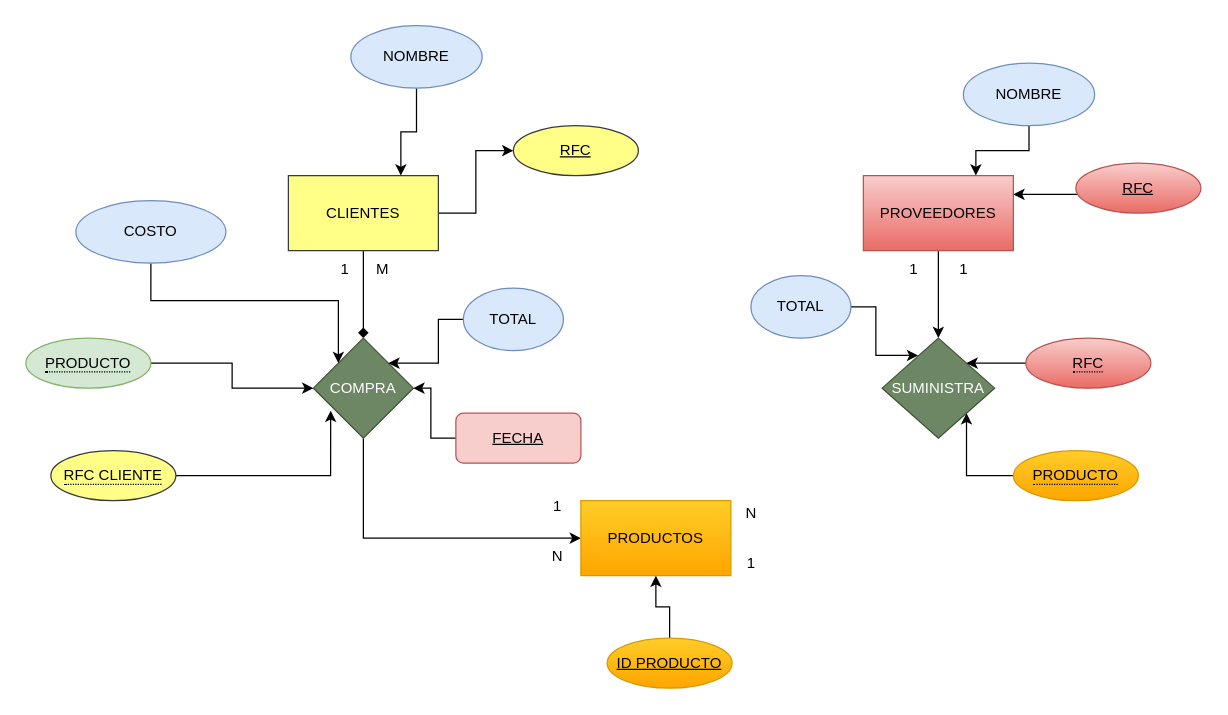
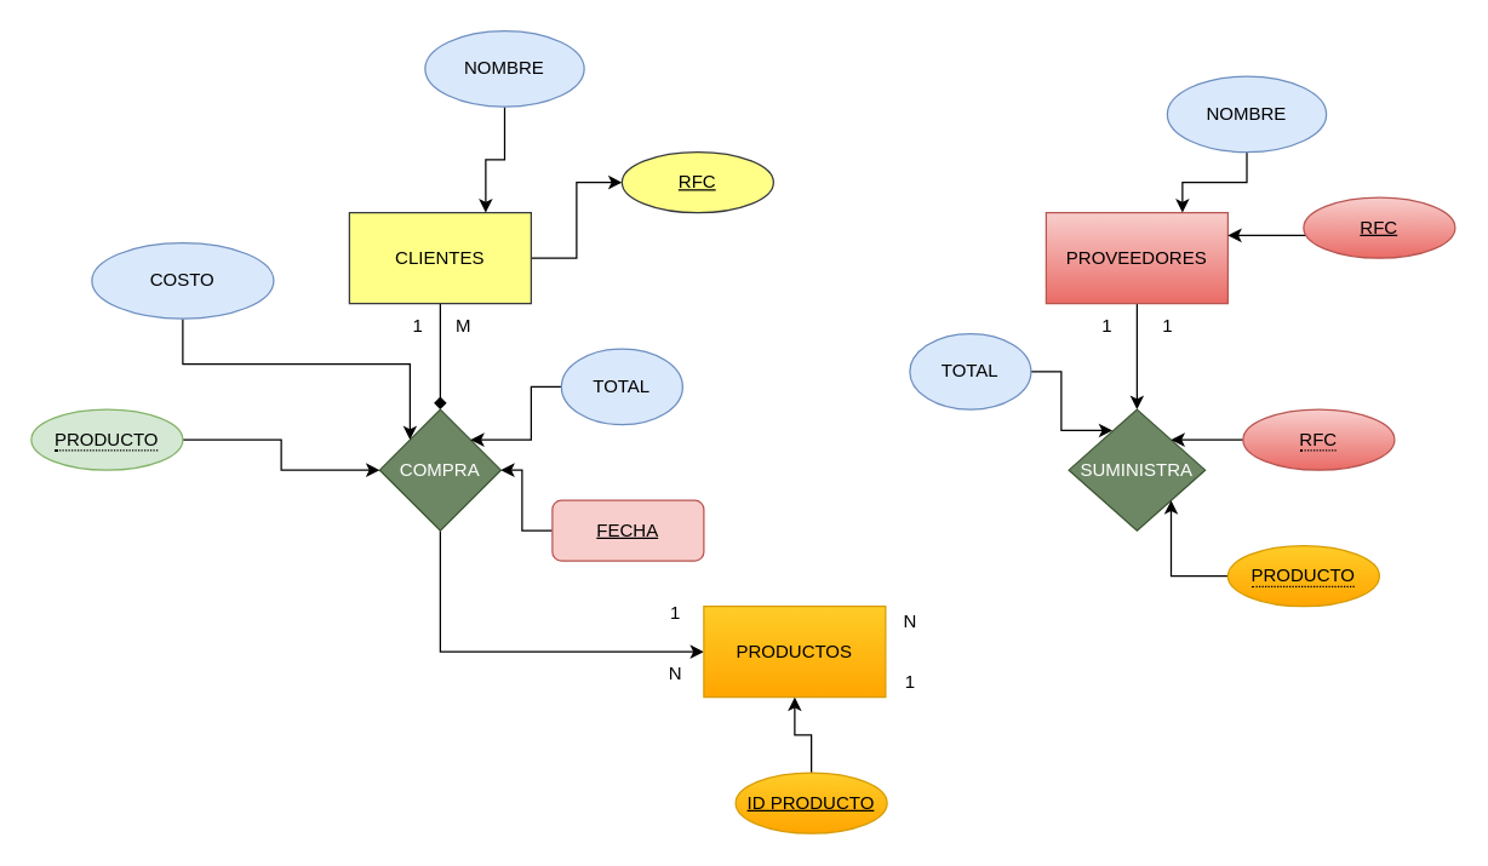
  <mxCell id="0" />
  <mxCell id="1" parent="0" />
  <mxCell id="2" value="" style="edgeStyle=orthogonalEdgeStyle;rounded=0;orthogonalLoop=1;jettySize=auto;html=1;endArrow=diamond;" parent="1" source="4" target="8" edge="1"><mxGeometry relative="1" as="geometry" /></mxCell>
  <mxCell id="3" value="" style="edgeStyle=orthogonalEdgeStyle;rounded=0;orthogonalLoop=1;jettySize=auto;html=1;entryX=0;entryY=0.5;entryDx=0;entryDy=0;" parent="1" source="4" target="23" edge="1"><mxGeometry relative="1" as="geometry"><mxPoint x="404" y="130" as="targetPoint" /></mxGeometry></mxCell>
  <mxCell id="4" value="CLIENTES" style="rounded=0;whiteSpace=wrap;html=1;fillColor=#ffff88;strokeColor=#36393d;" parent="1" vertex="1"><mxGeometry x="230" y="140" width="120" height="60" as="geometry" /></mxCell>
  <mxCell id="5" value="" style="edgeStyle=orthogonalEdgeStyle;rounded=0;orthogonalLoop=1;jettySize=auto;html=1;" parent="1" source="6" target="10" edge="1"><mxGeometry relative="1" as="geometry" /></mxCell>
  <mxCell id="6" value="PROVEEDORES" style="rounded=0;whiteSpace=wrap;html=1;fillColor=#f8cecc;gradientColor=#ea6b66;strokeColor=#b85450;" parent="1" vertex="1"><mxGeometry x="690" y="140" width="120" height="60" as="geometry" /></mxCell>
  <mxCell id="7" value="" style="edgeStyle=orthogonalEdgeStyle;rounded=0;orthogonalLoop=1;jettySize=auto;html=1;" parent="1" source="8" target="9" edge="1"><mxGeometry relative="1" as="geometry"><Array as="points"><mxPoint x="290" y="430" /></Array></mxGeometry></mxCell>
  <mxCell id="8" value="COMPRA" style="rhombus;whiteSpace=wrap;html=1;rounded=0;fillColor=#6d8764;strokeColor=#3A5431;fontColor=#ffffff;" parent="1" vertex="1"><mxGeometry x="250" y="270" width="80" height="80" as="geometry" /></mxCell>
  <mxCell id="9" value="PRODUCTOS" style="whiteSpace=wrap;html=1;rounded=0;fillColor=#ffcd28;gradientColor=#ffa500;strokeColor=#d79b00;" parent="1" vertex="1"><mxGeometry x="464" y="400" width="120" height="60" as="geometry" /></mxCell>
  <mxCell id="10" value="SUMINISTRA" style="rhombus;whiteSpace=wrap;html=1;rounded=0;fillColor=#6d8764;fontColor=#ffffff;strokeColor=#3A5431;" parent="1" vertex="1"><mxGeometry x="705" y="270" width="90" height="80" as="geometry" /></mxCell>
  <mxCell id="11" style="edgeStyle=orthogonalEdgeStyle;rounded=0;orthogonalLoop=1;jettySize=auto;html=1;entryX=0;entryY=0;entryDx=0;entryDy=0;" parent="1" source="12" target="8" edge="1"><mxGeometry relative="1" as="geometry"><Array as="points"><mxPoint x="120" y="240" /><mxPoint x="270" y="240" /></Array></mxGeometry></mxCell>
  <mxCell id="12" value="COSTO" style="ellipse;whiteSpace=wrap;html=1;fillColor=#dae8fc;strokeColor=#6c8ebf;" parent="1" vertex="1"><mxGeometry x="60" y="160" width="120" height="50" as="geometry" /></mxCell>
  <mxCell id="13" value="1" style="text;html=1;align=center;verticalAlign=middle;resizable=0;points=[];autosize=1;strokeColor=none;fillColor=none;" parent="1" vertex="1"><mxGeometry x="260" y="200" width="30" height="30" as="geometry" /></mxCell>
  <mxCell id="14" value="M" style="text;html=1;align=center;verticalAlign=middle;resizable=0;points=[];autosize=1;strokeColor=none;fillColor=none;" parent="1" vertex="1"><mxGeometry x="290" y="200" width="30" height="30" as="geometry" /></mxCell>
  <mxCell id="15" value="1" style="text;html=1;align=center;verticalAlign=middle;resizable=0;points=[];autosize=1;strokeColor=none;fillColor=none;" parent="1" vertex="1"><mxGeometry x="430" y="390" width="30" height="30" as="geometry" /></mxCell>
  <mxCell id="16" value="N" style="text;html=1;align=center;verticalAlign=middle;resizable=0;points=[];autosize=1;strokeColor=none;fillColor=none;" parent="1" vertex="1"><mxGeometry x="430" y="430" width="30" height="30" as="geometry" /></mxCell>
  <mxCell id="17" value="N" style="text;html=1;align=center;verticalAlign=middle;resizable=0;points=[];autosize=1;strokeColor=none;fillColor=none;" parent="1" vertex="1"><mxGeometry x="585" y="395" width="30" height="30" as="geometry" /></mxCell>
  <mxCell id="18" value="1" style="text;html=1;align=center;verticalAlign=middle;resizable=0;points=[];autosize=1;strokeColor=none;fillColor=none;" parent="1" vertex="1"><mxGeometry x="585" y="435" width="30" height="30" as="geometry" /></mxCell>
  <mxCell id="19" value="1" style="text;html=1;align=center;verticalAlign=middle;resizable=0;points=[];autosize=1;strokeColor=none;fillColor=none;" parent="1" vertex="1"><mxGeometry x="715" y="200" width="30" height="30" as="geometry" /></mxCell>
  <mxCell id="20" value="1" style="text;html=1;align=center;verticalAlign=middle;resizable=0;points=[];autosize=1;strokeColor=none;fillColor=none;" parent="1" vertex="1"><mxGeometry x="755" y="200" width="30" height="30" as="geometry" /></mxCell>
  <mxCell id="21" style="edgeStyle=orthogonalEdgeStyle;rounded=0;orthogonalLoop=1;jettySize=auto;html=1;entryX=1;entryY=0;entryDx=0;entryDy=0;" parent="1" source="22" target="8" edge="1"><mxGeometry relative="1" as="geometry" /></mxCell>
  <mxCell id="22" value="TOTAL" style="ellipse;whiteSpace=wrap;html=1;fillColor=#dae8fc;strokeColor=#6c8ebf;" parent="1" vertex="1"><mxGeometry x="370" y="230" width="80" height="50" as="geometry" /></mxCell>
  <mxCell id="23" value="RFC" style="ellipse;whiteSpace=wrap;html=1;align=center;fontStyle=4;fillColor=#ffff88;strokeColor=#36393d;" parent="1" vertex="1"><mxGeometry x="410" y="100" width="100" height="40" as="geometry" /></mxCell>
  <mxCell id="24" style="edgeStyle=orthogonalEdgeStyle;rounded=0;orthogonalLoop=1;jettySize=auto;html=1;entryX=1;entryY=0.25;entryDx=0;entryDy=0;" parent="1" source="25" target="6" edge="1"><mxGeometry relative="1" as="geometry"><Array as="points"><mxPoint x="870" y="155" /></Array></mxGeometry></mxCell>
  <mxCell id="25" value="RFC" style="ellipse;whiteSpace=wrap;html=1;align=center;fontStyle=4;fillColor=#f8cecc;strokeColor=#b85450;gradientColor=#ea6b66;" parent="1" vertex="1"><mxGeometry x="860" y="130" width="100" height="40" as="geometry" /></mxCell>
- <mxCell id="26" style="edgeStyle=orthogonalEdgeStyle;rounded=0;orthogonalLoop=1;jettySize=auto;html=1;entryX=0.173;entryY=0.725;entryDx=0;entryDy=0;entryPerimeter=0;" parent="1" source="27" target="8" edge="1"><mxGeometry relative="1" as="geometry" /></mxCell>
- <mxCell id="27" value="&lt;span style=&quot;border-bottom: 1px dotted&quot;&gt;RFC CLIENTE&lt;/span&gt;" style="ellipse;whiteSpace=wrap;html=1;align=center;fillColor=#ffff88;strokeColor=#36393d;" parent="1" vertex="1"><mxGeometry x="40" y="360" width="100" height="40" as="geometry" /></mxCell>
  <mxCell id="28" style="edgeStyle=orthogonalEdgeStyle;rounded=0;orthogonalLoop=1;jettySize=auto;html=1;" parent="1" source="29" target="8" edge="1"><mxGeometry relative="1" as="geometry" /></mxCell>
  <mxCell id="29" value="&lt;span style=&quot;border-bottom: 1px dotted&quot;&gt;PRODUCTO&lt;/span&gt;" style="ellipse;whiteSpace=wrap;html=1;align=center;fillColor=#d5e8d4;strokeColor=#82b366;" parent="1" vertex="1"><mxGeometry x="20" y="270" width="100" height="40" as="geometry" /></mxCell>
  <mxCell id="30" style="edgeStyle=orthogonalEdgeStyle;rounded=0;orthogonalLoop=1;jettySize=auto;html=1;" parent="1" source="31" target="8" edge="1"><mxGeometry relative="1" as="geometry" /></mxCell>
  <mxCell id="31" value="FECHA" style="whiteSpace=wrap;html=1;align=center;fontStyle=4;fillColor=#f8cecc;strokeColor=#b85450;rounded=1;" parent="1" vertex="1"><mxGeometry x="364" y="330" width="100" height="40" as="geometry" /></mxCell>
  <mxCell id="32" style="edgeStyle=orthogonalEdgeStyle;rounded=0;orthogonalLoop=1;jettySize=auto;html=1;entryX=0.5;entryY=1;entryDx=0;entryDy=0;" parent="1" source="33" target="9" edge="1"><mxGeometry relative="1" as="geometry" /></mxCell>
  <mxCell id="33" value="ID PRODUCTO" style="ellipse;whiteSpace=wrap;html=1;align=center;fontStyle=4;fillColor=#ffcd28;strokeColor=#d79b00;gradientColor=#ffa500;" parent="1" vertex="1"><mxGeometry x="485" y="510" width="100" height="40" as="geometry" /></mxCell>
  <mxCell id="34" style="edgeStyle=orthogonalEdgeStyle;rounded=0;orthogonalLoop=1;jettySize=auto;html=1;entryX=1;entryY=1;entryDx=0;entryDy=0;" parent="1" source="35" target="10" edge="1"><mxGeometry relative="1" as="geometry" /></mxCell>
  <mxCell id="35" value="&lt;span style=&quot;border-bottom: 1px dotted&quot;&gt;PRODUCTO&lt;/span&gt;" style="ellipse;whiteSpace=wrap;html=1;align=center;fillColor=#ffcd28;strokeColor=#d79b00;gradientColor=#ffa500;" parent="1" vertex="1"><mxGeometry x="810" y="360" width="100" height="40" as="geometry" /></mxCell>
  <mxCell id="36" style="edgeStyle=orthogonalEdgeStyle;rounded=0;orthogonalLoop=1;jettySize=auto;html=1;entryX=1;entryY=0;entryDx=0;entryDy=0;" parent="1" source="37" target="10" edge="1"><mxGeometry relative="1" as="geometry" /></mxCell>
  <mxCell id="37" value="&lt;span style=&quot;border-bottom: 1px dotted&quot;&gt;RFC&lt;/span&gt;" style="ellipse;whiteSpace=wrap;html=1;align=center;fillColor=#f8cecc;strokeColor=#b85450;gradientColor=#ea6b66;" parent="1" vertex="1"><mxGeometry x="820" y="270" width="100" height="40" as="geometry" /></mxCell>
  <mxCell id="38" style="edgeStyle=orthogonalEdgeStyle;rounded=0;orthogonalLoop=1;jettySize=auto;html=1;entryX=0.32;entryY=0.173;entryDx=0;entryDy=0;entryPerimeter=0;" parent="1" source="39" target="10" edge="1"><mxGeometry relative="1" as="geometry" /></mxCell>
  <mxCell id="39" value="TOTAL" style="ellipse;whiteSpace=wrap;html=1;fillColor=#dae8fc;strokeColor=#6c8ebf;" parent="1" vertex="1"><mxGeometry x="600" y="220" width="80" height="50" as="geometry" /></mxCell>
  <mxCell id="40" style="edgeStyle=orthogonalEdgeStyle;rounded=0;orthogonalLoop=1;jettySize=auto;html=1;entryX=0.75;entryY=0;entryDx=0;entryDy=0;" edge="1" parent="1" source="41" target="4"><mxGeometry relative="1" as="geometry" /></mxCell>
  <mxCell id="41" value="NOMBRE" style="ellipse;whiteSpace=wrap;html=1;fillColor=#dae8fc;strokeColor=#6c8ebf;" vertex="1" parent="1"><mxGeometry x="280" y="20" width="105" height="50" as="geometry" /></mxCell>
  <mxCell id="42" style="edgeStyle=orthogonalEdgeStyle;rounded=0;orthogonalLoop=1;jettySize=auto;html=1;entryX=0.75;entryY=0;entryDx=0;entryDy=0;" edge="1" parent="1" source="43" target="6"><mxGeometry relative="1" as="geometry" /></mxCell>
  <mxCell id="43" value="NOMBRE" style="ellipse;whiteSpace=wrap;html=1;fillColor=#dae8fc;strokeColor=#6c8ebf;" vertex="1" parent="1"><mxGeometry x="770" y="50" width="105" height="50" as="geometry" /></mxCell>
